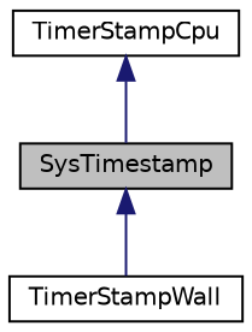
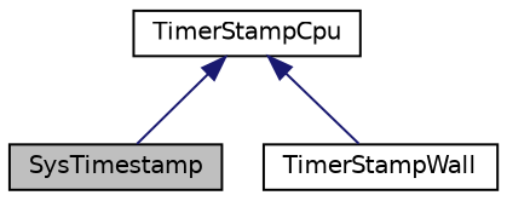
  digraph {
    node [color=black fillcolor=white fontname=Helvetica fontsize=10 shape=record style=filled]
    edge [color=midnightblue dir=back fontname=Helvetica fontsize=10 labelfontname=Helvetica labelfontsize=10 style=solid]
    n1 [fillcolor=grey75 fontcolor=black height=0.2 label=SysTimestamp width=0.4]
    n2 [height=0.2 label=TimerStampWall width=0.4]
    n3 [height=0.2 label=TimerStampCpu width=0.4]
-   n1 -> n2
+   n3 -> n2
    n3 -> n1
  }
